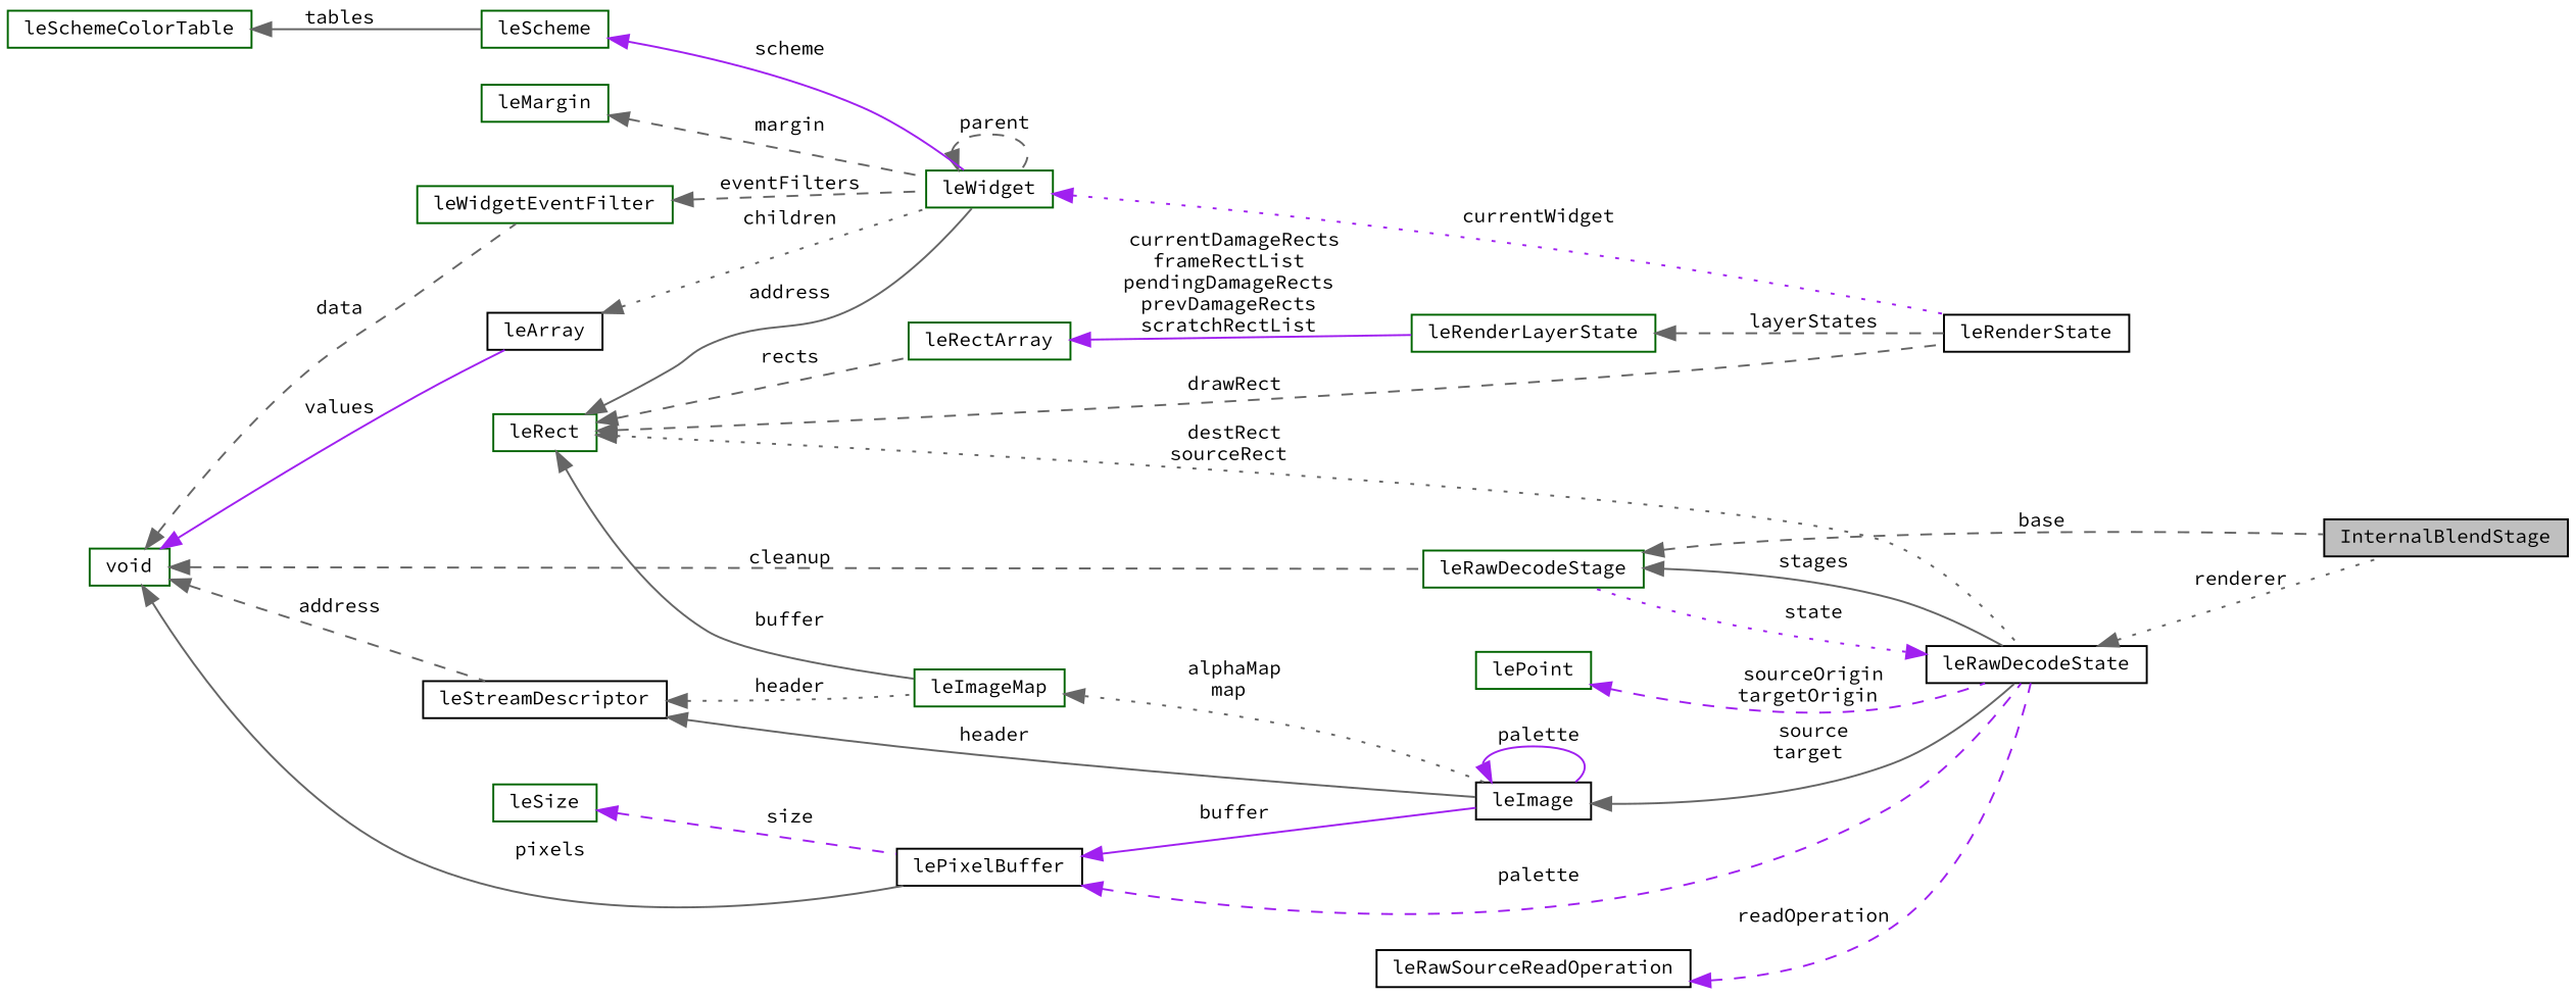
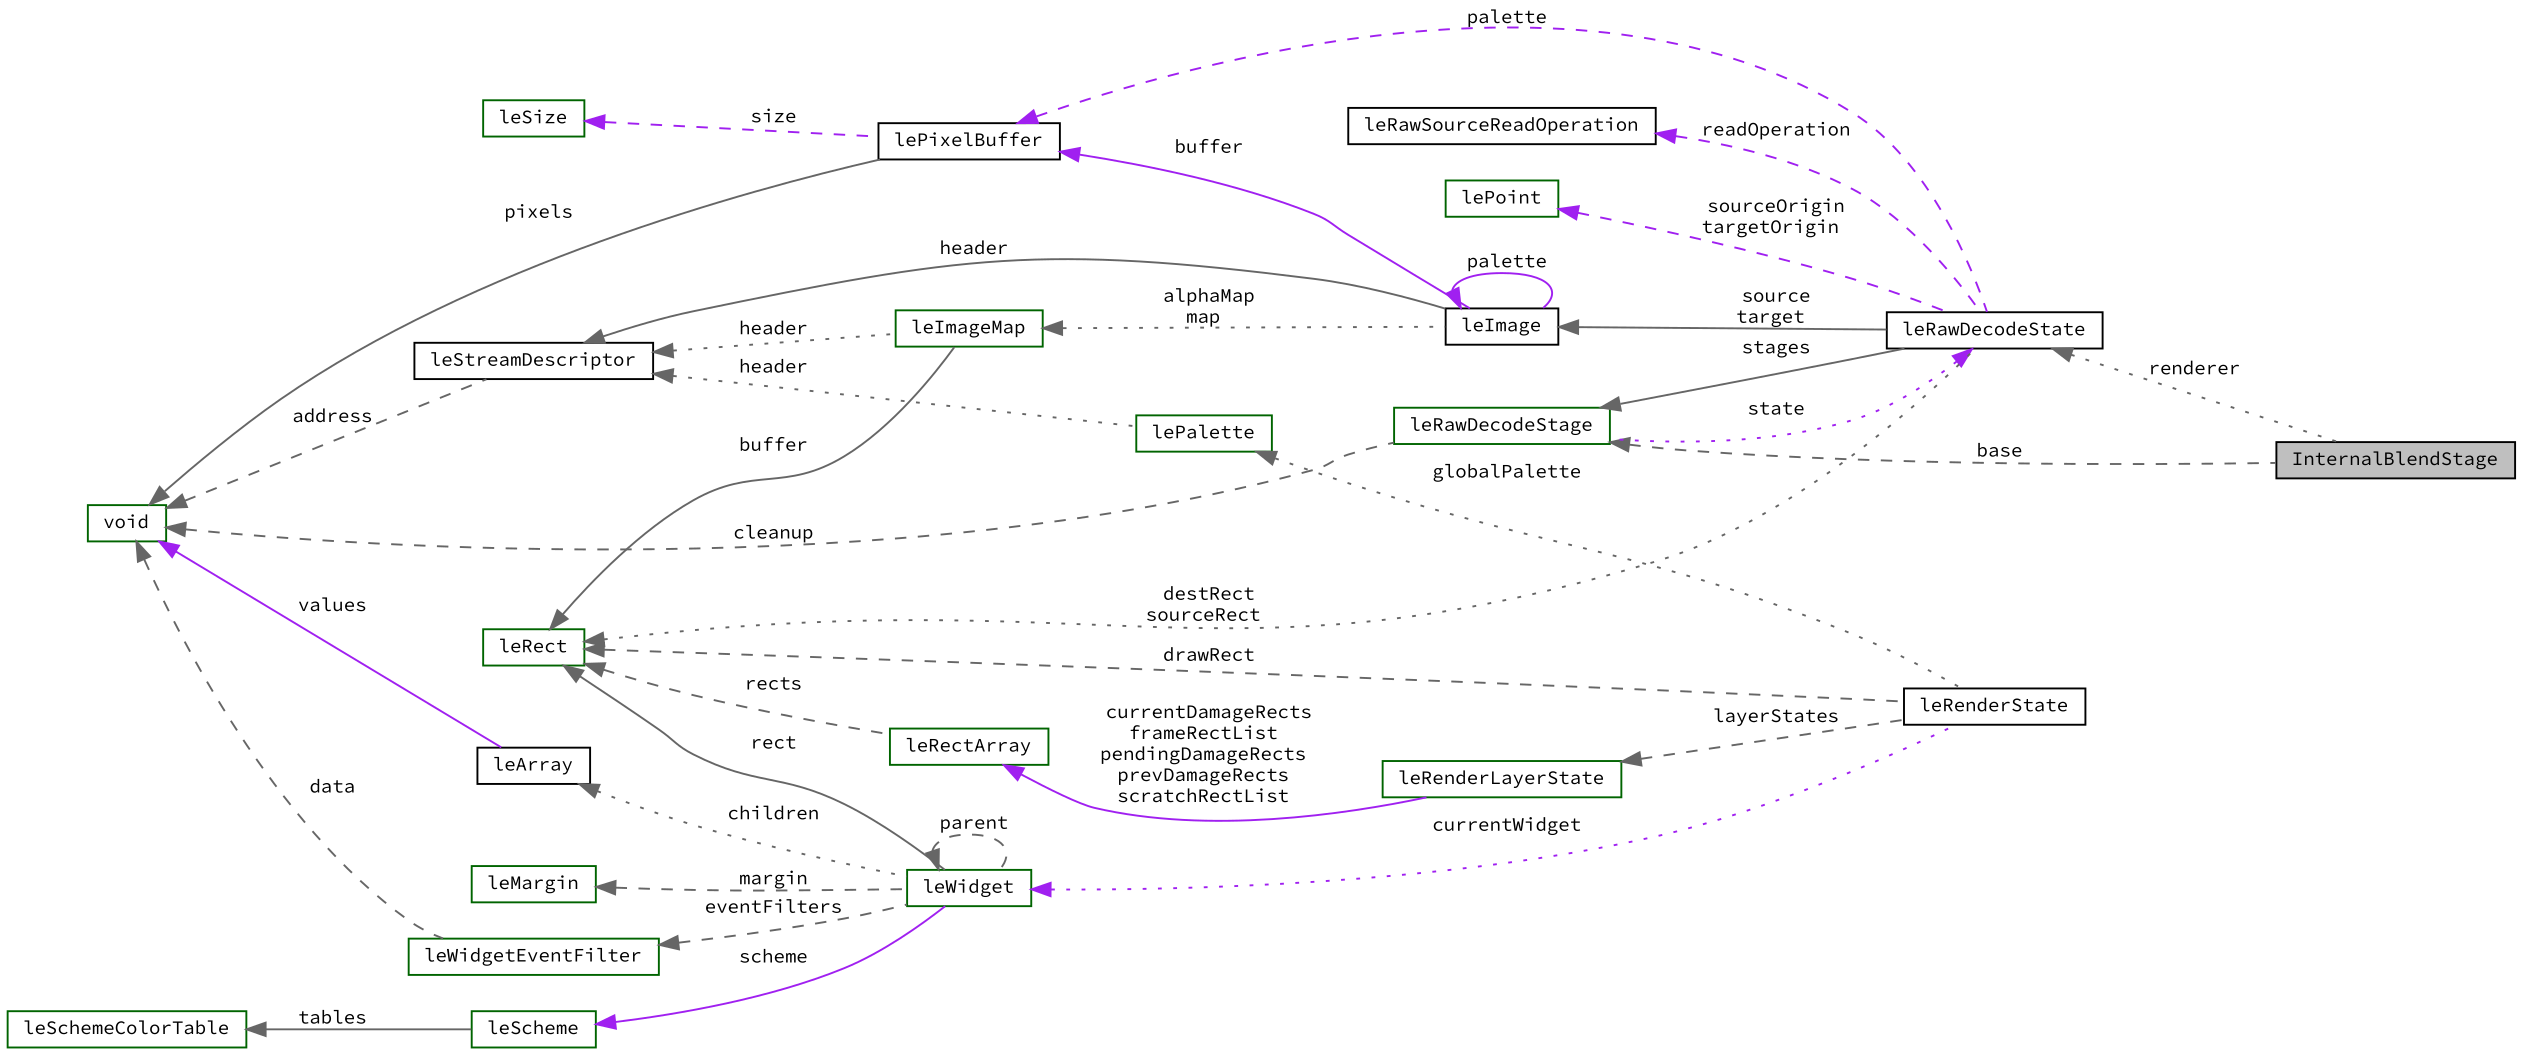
  digraph {
    fontname="Source Code Pro"
    rankdir=LR
    node [color=darkgreen fillcolor=white fontname="Source Code Pro" fontsize=10 shape=record style=filled]
    edge [color=gray40 dir=back fontname="Source Code Pro" fontsize=10 labelfontname=Helvetica labelfontsize=10 style=dashed]
    n1 [color=black fillcolor=grey75 fontcolor=black height=0.2 label=InternalBlendStage width=0.4]
    n2 [color=black height=0.2 label=leRenderState width=0.4]
    n3 [height=0.2 label=leWidget width=0.4]
    n4 [height=0.2 label=leMargin width=0.4]
    n5 [color=black height=0.2 label=leArray width=0.4]
    n6 [height=0.2 label=void width=0.4]
    n7 [height=0.2 label=leWidgetEventFilter width=0.4]
    n8 [color=black height=0.2 label=leStreamDescriptor width=0.4]
    n9 [height=0.2 label=leRawDecodeStage width=0.4]
    n10 [color=black height=0.2 label=lePixelBuffer width=0.4]
+   n11 [height=0.2 label=lePalette width=0.4]
    n12 [color=black height=0.2 label=leImage width=0.4]
    n13 [height=0.2 label=leImageMap width=0.4]
    n14 [color=black height=0.2 label=leRawDecodeState width=0.4]
    n15 [height=0.2 label=leRect width=0.4]
    n16 [height=0.2 label=leRectArray width=0.4]
    n17 [height=0.2 label=leRenderLayerState width=0.4]
    n18 [height=0.2 label=leScheme width=0.4]
    n19 [height=0.2 label=leSchemeColorTable width=0.4]
    n20 [height=0.2 label=leSize width=0.4]
    n21 [color=black height=0.2 label=leRawSourceReadOperation width=0.4]
    n22 [height=0.2 label=lePoint width=0.4]
    n3 -> n2 [color=purple label=" currentWidget" style=dotted]
    n3 -> n3 [label=" parent"]
    n4 -> n3 [label=" margin"]
    n5 -> n3 [label=" children" style=dotted]
    n6 -> n5 [color=purple label=" values" style=solid]
    n6 -> n7 [label=" data"]
    n6 -> n8 [label=" address"]
    n6 -> n9 [label=" cleanup"]
    n6 -> n10 [label=" pixels" style=solid]
    n7 -> n3 [label=" eventFilters"]
+   n8 -> n11 [label=" header" style=dotted]
    n8 -> n12 [label=" header" style=solid]
    n8 -> n13 [label=" header" style=dotted]
    n9 -> n1 [label=" base"]
    n9 -> n14 [label=" stages" style=solid]
    n10 -> n12 [color=purple label=" buffer" style=solid]
    n10 -> n14 [color=purple label=" palette"]
+   n11 -> n2 [label=" globalPalette" style=dotted]
    n12 -> n12 [color=purple label=" palette" style=solid]
    n12 -> n14 [label=" source\ntarget" style=solid]
    n13 -> n12 [label=" alphaMap\nmap" style=dotted]
    n14 -> n1 [label=" renderer" style=dotted]
    n14 -> n9 [color=purple label=" state" style=dotted]
    n15 -> n2 [label=" drawRect"]
-   n15 -> n3 [label=" address" style=solid]
+   n15 -> n3 [label=" rect" style=solid]
    n15 -> n13 [label=" buffer" style=solid]
    n15 -> n14 [label=" destRect\nsourceRect" style=dotted]
    n15 -> n16 [label=" rects"]
    n16 -> n17 [color=purple label=" currentDamageRects\nframeRectList\npendingDamageRects\nprevDamageRects\nscratchRectList" style=solid]
    n17 -> n2 [label=" layerStates"]
    n18 -> n3 [color=purple label=" scheme" style=solid]
    n19 -> n18 [label=" tables" style=solid]
    n20 -> n10 [color=purple label=" size"]
    n21 -> n14 [color=purple label=" readOperation"]
    n22 -> n14 [color=purple label=" sourceOrigin\ntargetOrigin"]
  }
